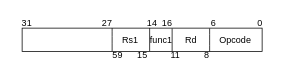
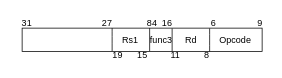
  <mxCell id="0" />
  <mxCell id="1" parent="0" />
  <mxCell id="2" value="" style="rounded=0;whiteSpace=wrap;html=1;" vertex="1" parent="1"><mxGeometry x="29" y="37" width="320" height="31" as="geometry" /></mxCell>
  <mxCell id="3" value="Rs1" style="text;html=1;align=center;verticalAlign=middle;resizable=0;points=[];autosize=1;" vertex="1" parent="1"><mxGeometry x="153" y="42.5" width="40" height="20" as="geometry" /></mxCell>
- <mxCell id="4" value="func1" style="text;html=1;align=center;verticalAlign=middle;resizable=0;points=[];autosize=1;" vertex="1" parent="1"><mxGeometry x="189" y="42.5" width="50" height="20" as="geometry" /></mxCell>
+ <mxCell id="4" value="func3" style="text;html=1;align=center;verticalAlign=middle;resizable=0;points=[];autosize=1;" vertex="1" parent="1"><mxGeometry x="189" y="42.5" width="50" height="20" as="geometry" /></mxCell>
  <mxCell id="5" value="Rd" style="text;html=1;align=center;verticalAlign=middle;resizable=0;points=[];autosize=1;" vertex="1" parent="1"><mxGeometry x="239" y="43" width="30" height="20" as="geometry" /></mxCell>
  <mxCell id="6" value="Opcode" style="text;html=1;align=center;verticalAlign=middle;resizable=0;points=[];autosize=1;" vertex="1" parent="1"><mxGeometry x="283" y="42.5" width="60" height="20" as="geometry" /></mxCell>
  <mxCell id="7" value="31" style="text;html=1;align=center;verticalAlign=middle;resizable=0;points=[];autosize=1;" vertex="1" parent="1"><mxGeometry x="20" y="20" width="30" height="20" as="geometry" /></mxCell>
  <mxCell id="8" value="27" style="text;html=1;align=center;verticalAlign=middle;resizable=0;points=[];autosize=1;" vertex="1" parent="1"><mxGeometry x="129" y="21" width="25" height="19" as="geometry" /></mxCell>
- <mxCell id="9" value="59" style="text;html=1;align=center;verticalAlign=middle;resizable=0;points=[];autosize=1;" vertex="1" parent="1"><mxGeometry x="143" y="63" width="25" height="19" as="geometry" /></mxCell>
+ <mxCell id="9" value="19" style="text;html=1;align=center;verticalAlign=middle;resizable=0;points=[];autosize=1;" vertex="1" parent="1"><mxGeometry x="143" y="63" width="25" height="19" as="geometry" /></mxCell>
  <mxCell id="10" value="15" style="text;html=1;align=center;verticalAlign=middle;resizable=0;points=[];autosize=1;" vertex="1" parent="1"><mxGeometry x="176.5" y="63" width="25" height="19" as="geometry" /></mxCell>
- <mxCell id="11" value="14" style="text;html=1;align=center;verticalAlign=middle;resizable=0;points=[];autosize=1;" vertex="1" parent="1"><mxGeometry x="189" y="21.5" width="25" height="19" as="geometry" /></mxCell>
+ <mxCell id="11" value="84" style="text;html=1;align=center;verticalAlign=middle;resizable=0;points=[];autosize=1;" vertex="1" parent="1"><mxGeometry x="189" y="21.5" width="25" height="19" as="geometry" /></mxCell>
  <mxCell id="12" value="16" style="text;html=1;align=center;verticalAlign=middle;resizable=0;points=[];autosize=1;" vertex="1" parent="1"><mxGeometry x="209" y="21" width="25" height="19" as="geometry" /></mxCell>
  <mxCell id="13" value="11" style="text;html=1;align=center;verticalAlign=middle;resizable=0;points=[];autosize=1;" vertex="1" parent="1"><mxGeometry x="221" y="63" width="24" height="19" as="geometry" /></mxCell>
  <mxCell id="14" value="8" style="text;html=1;align=center;verticalAlign=middle;resizable=0;points=[];autosize=1;" vertex="1" parent="1"><mxGeometry x="266" y="63" width="17" height="19" as="geometry" /></mxCell>
  <mxCell id="15" value="6" style="text;html=1;align=center;verticalAlign=middle;resizable=0;points=[];autosize=1;" vertex="1" parent="1"><mxGeometry x="275" y="21.5" width="17" height="19" as="geometry" /></mxCell>
- <mxCell id="16" value="0" style="text;html=1;align=center;verticalAlign=middle;resizable=0;points=[];autosize=1;" vertex="1" parent="1"><mxGeometry x="337" y="21.5" width="17" height="19" as="geometry" /></mxCell>
+ <mxCell id="16" value="9" style="text;html=1;align=center;verticalAlign=middle;resizable=0;points=[];autosize=1;" vertex="1" parent="1"><mxGeometry x="337" y="21.5" width="17" height="19" as="geometry" /></mxCell>
  <mxCell id="17" value="" style="endArrow=none;html=1;exitX=0.375;exitY=0.987;exitDx=0;exitDy=0;exitPerimeter=0;" edge="1" parent="1"><mxGeometry width="50" height="50" relative="1" as="geometry"><mxPoint x="199" y="67.597" as="sourcePoint" /><mxPoint x="199" y="37" as="targetPoint" /></mxGeometry></mxCell>
  <mxCell id="18" value="" style="endArrow=none;html=1;exitX=0.375;exitY=0.987;exitDx=0;exitDy=0;exitPerimeter=0;" edge="1" parent="1"><mxGeometry width="50" height="50" relative="1" as="geometry"><mxPoint x="229" y="67.997" as="sourcePoint" /><mxPoint x="229" y="37.4" as="targetPoint" /></mxGeometry></mxCell>
  <mxCell id="19" value="" style="endArrow=none;html=1;exitX=0.375;exitY=0.987;exitDx=0;exitDy=0;exitPerimeter=0;" edge="1" parent="1"><mxGeometry width="50" height="50" relative="1" as="geometry"><mxPoint x="279" y="67.997" as="sourcePoint" /><mxPoint x="279" y="37.4" as="targetPoint" /><Array as="points"><mxPoint x="279" y="53" /></Array></mxGeometry></mxCell>
  <mxCell id="20" value="" style="endArrow=none;html=1;exitX=0.375;exitY=0.987;exitDx=0;exitDy=0;exitPerimeter=0;" edge="1" parent="1"><mxGeometry width="50" height="50" relative="1" as="geometry"><mxPoint x="149" y="67.597" as="sourcePoint" /><mxPoint x="149" y="37" as="targetPoint" /><Array as="points"><mxPoint x="149" y="47" /></Array></mxGeometry></mxCell>
